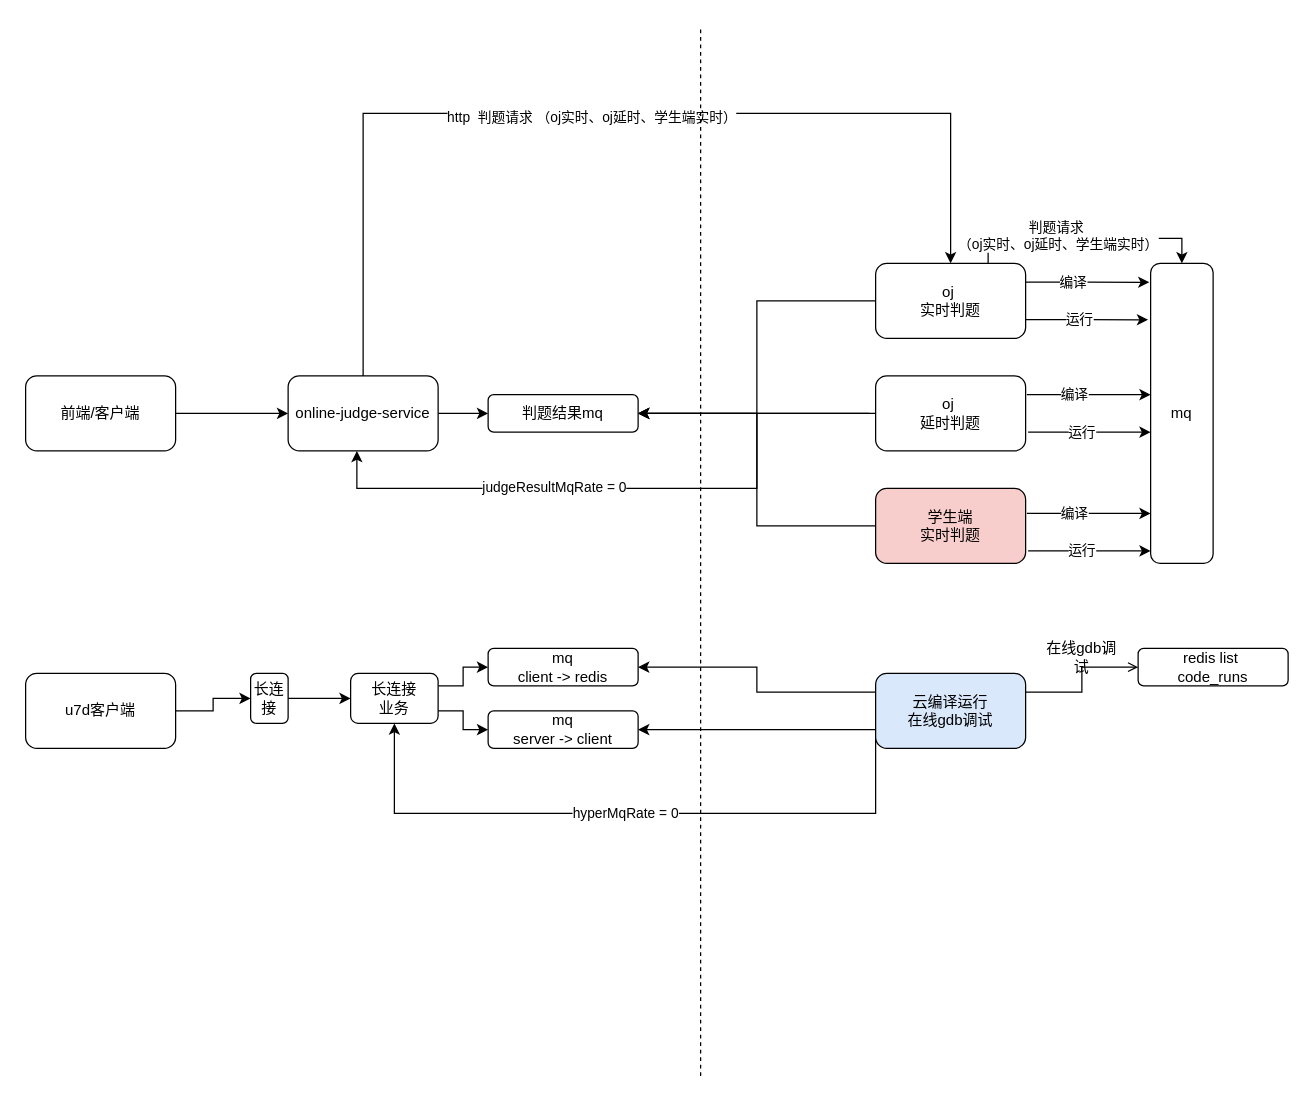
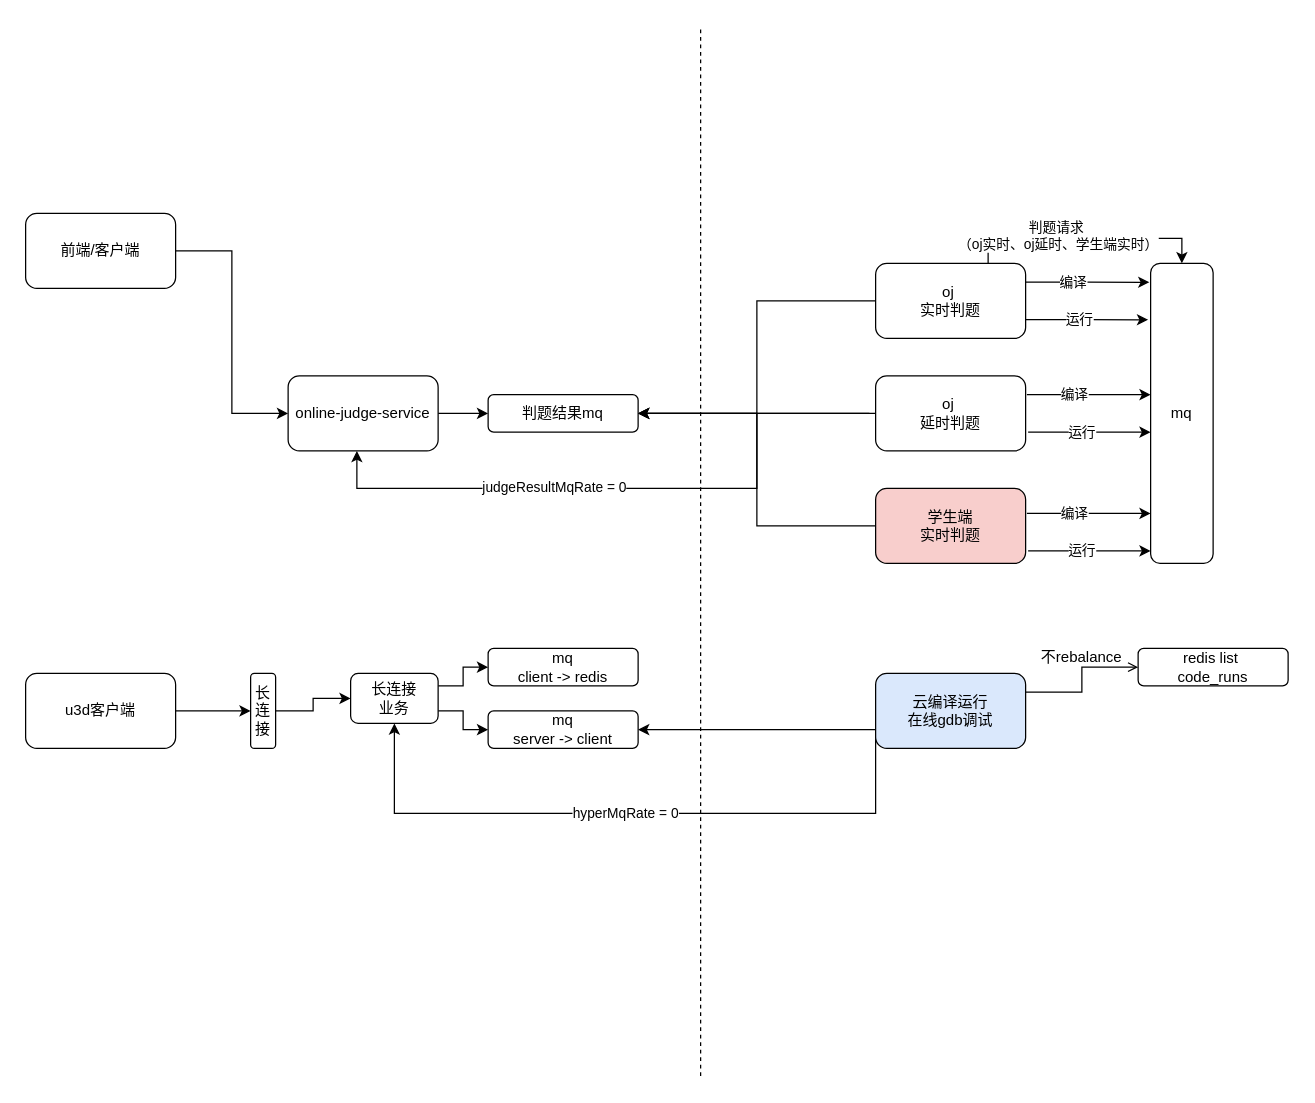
  <mxCell id="0" />
  <mxCell id="1" parent="0" />
- <mxCell id="2" style="edgeStyle=orthogonalEdgeStyle;rounded=0;orthogonalLoop=1;jettySize=auto;html=1;exitX=0.5;exitY=0;exitDx=0;exitDy=0;entryX=0.5;entryY=0;entryDx=0;entryDy=0;" edge="1" parent="1" source="5" target="15"><mxGeometry relative="1" as="geometry"><Array as="points"><mxPoint x="290" y="90" /><mxPoint x="760" y="90" /></Array></mxGeometry></mxCell>
- <mxCell id="3" value="http&amp;nbsp; 判题请求 （oj实时、oj延时、学生端实时）" style="edgeLabel;html=1;align=center;verticalAlign=middle;resizable=0;points=[];" vertex="1" connectable="0" parent="2"><mxGeometry x="-0.021" y="-2" relative="1" as="geometry"><mxPoint as="offset" /></mxGeometry></mxCell>
  <mxCell id="4" style="edgeStyle=orthogonalEdgeStyle;rounded=0;orthogonalLoop=1;jettySize=auto;html=1;exitX=1;exitY=0.5;exitDx=0;exitDy=0;entryX=0;entryY=0.5;entryDx=0;entryDy=0;" edge="1" parent="1" source="5" target="10"><mxGeometry relative="1" as="geometry" /></mxCell>
  <mxCell id="5" value="online-judge-service" style="rounded=1;whiteSpace=wrap;html=1;" vertex="1" parent="1"><mxGeometry x="230" y="300" width="120" height="60" as="geometry" /></mxCell>
  <mxCell id="6" style="edgeStyle=orthogonalEdgeStyle;rounded=0;orthogonalLoop=1;jettySize=auto;html=1;exitX=1;exitY=0.25;exitDx=0;exitDy=0;entryX=0;entryY=0.5;entryDx=0;entryDy=0;" edge="1" parent="1" source="8" target="16"><mxGeometry relative="1" as="geometry" /></mxCell>
  <mxCell id="7" style="edgeStyle=orthogonalEdgeStyle;rounded=0;orthogonalLoop=1;jettySize=auto;html=1;exitX=1;exitY=0.75;exitDx=0;exitDy=0;entryX=0;entryY=0.5;entryDx=0;entryDy=0;" edge="1" parent="1" source="8" target="11"><mxGeometry relative="1" as="geometry" /></mxCell>
  <mxCell id="8" value="长连接&lt;div&gt;业务&lt;/div&gt;" style="rounded=1;whiteSpace=wrap;html=1;" vertex="1" parent="1"><mxGeometry x="280" y="538" width="70" height="40" as="geometry" /></mxCell>
  <mxCell id="9" value="" style="endArrow=none;dashed=1;html=1;rounded=0;" edge="1" parent="1"><mxGeometry width="50" height="50" relative="1" as="geometry"><mxPoint x="560" y="860" as="sourcePoint" /><mxPoint x="560" as="targetPoint" y="20" /></mxGeometry></mxCell>
  <mxCell id="10" value="判题结果mq" style="rounded=1;whiteSpace=wrap;html=1;" vertex="1" parent="1"><mxGeometry x="390" y="315" width="120" height="30" as="geometry" /></mxCell>
  <mxCell id="11" value="&lt;div&gt;mq&lt;/div&gt;server -&amp;gt; client" style="rounded=1;whiteSpace=wrap;html=1;" vertex="1" parent="1"><mxGeometry x="390" y="568" width="120" height="30" as="geometry" /></mxCell>
  <mxCell id="12" style="edgeStyle=orthogonalEdgeStyle;rounded=0;orthogonalLoop=1;jettySize=auto;html=1;exitX=0;exitY=0.5;exitDx=0;exitDy=0;entryX=1;entryY=0.5;entryDx=0;entryDy=0;" edge="1" parent="1" source="15" target="10"><mxGeometry relative="1" as="geometry" /></mxCell>
  <mxCell id="13" style="edgeStyle=orthogonalEdgeStyle;rounded=0;orthogonalLoop=1;jettySize=auto;html=1;exitX=0.75;exitY=0;exitDx=0;exitDy=0;entryX=0.5;entryY=0;entryDx=0;entryDy=0;" edge="1" parent="1" source="15" target="23"><mxGeometry relative="1" as="geometry" /></mxCell>
  <mxCell id="14" value="判题请求&amp;nbsp;&lt;div&gt;（oj实时、oj延时、学生端实时）&lt;/div&gt;" style="edgeLabel;html=1;align=center;verticalAlign=middle;resizable=0;points=[];" vertex="1" connectable="0" parent="13"><mxGeometry x="-0.231" y="3" relative="1" as="geometry"><mxPoint as="offset" /></mxGeometry></mxCell>
  <mxCell id="15" value="oj&amp;nbsp;&lt;div&gt;实时判题&lt;/div&gt;" style="rounded=1;whiteSpace=wrap;html=1;" vertex="1" parent="1"><mxGeometry x="700" y="210" width="120" height="60" as="geometry" /></mxCell>
  <mxCell id="16" value="&lt;div&gt;mq&lt;/div&gt;&lt;div&gt;&lt;span style=&quot;background-color: transparent; color: light-dark(rgb(0, 0, 0), rgb(255, 255, 255));&quot;&gt;client -&amp;gt; redis&lt;/span&gt;&lt;/div&gt;" style="rounded=1;whiteSpace=wrap;html=1;" vertex="1" parent="1"><mxGeometry x="390" y="518" width="120" height="30" as="geometry" /></mxCell>
  <mxCell id="17" style="edgeStyle=orthogonalEdgeStyle;rounded=0;orthogonalLoop=1;jettySize=auto;html=1;exitX=0;exitY=0.5;exitDx=0;exitDy=0;" edge="1" parent="1" source="20"><mxGeometry relative="1" as="geometry"><mxPoint x="510" y="330" as="targetPoint" /></mxGeometry></mxCell>
  <mxCell id="18" style="edgeStyle=orthogonalEdgeStyle;rounded=0;orthogonalLoop=1;jettySize=auto;html=1;exitX=0;exitY=0.5;exitDx=0;exitDy=0;entryX=0.5;entryY=1;entryDx=0;entryDy=0;" edge="1" parent="1"><mxGeometry relative="1" as="geometry"><mxPoint x="695" y="330" as="sourcePoint" /><mxPoint x="285" y="360" as="targetPoint" /><Array as="points"><mxPoint x="605" y="330" /><mxPoint x="605" y="390" /><mxPoint x="285" y="390" /></Array></mxGeometry></mxCell>
  <mxCell id="19" value="judgeResultMqRate = 0" style="edgeLabel;html=1;align=center;verticalAlign=middle;resizable=0;points=[];" vertex="1" connectable="0" parent="18"><mxGeometry x="0.251" y="-2" relative="1" as="geometry"><mxPoint as="offset" /></mxGeometry></mxCell>
  <mxCell id="20" value="oj&amp;nbsp;&lt;div&gt;延时判题&lt;/div&gt;" style="rounded=1;whiteSpace=wrap;html=1;" vertex="1" parent="1"><mxGeometry x="700" y="300" width="120" height="60" as="geometry" /></mxCell>
  <mxCell id="21" style="edgeStyle=orthogonalEdgeStyle;rounded=0;orthogonalLoop=1;jettySize=auto;html=1;exitX=0;exitY=0.5;exitDx=0;exitDy=0;entryX=1;entryY=0.5;entryDx=0;entryDy=0;" edge="1" parent="1" source="22" target="10"><mxGeometry relative="1" as="geometry" /></mxCell>
  <mxCell id="22" value="&lt;span style=&quot;background-color: transparent; color: light-dark(rgb(0, 0, 0), rgb(255, 255, 255));&quot;&gt;学生端&lt;/span&gt;&lt;div&gt;实时判题&lt;/div&gt;" style="rounded=1;whiteSpace=wrap;html=1;fillColor=#f8cecc;" vertex="1" parent="1"><mxGeometry x="700" y="390" width="120" height="60" as="geometry" /></mxCell>
  <mxCell id="23" value="mq" style="rounded=1;whiteSpace=wrap;html=1;" vertex="1" parent="1"><mxGeometry x="920" y="210" width="50" height="240" as="geometry" /></mxCell>
  <mxCell id="24" style="edgeStyle=orthogonalEdgeStyle;rounded=0;orthogonalLoop=1;jettySize=auto;html=1;exitX=1;exitY=0.25;exitDx=0;exitDy=0;entryX=-0.02;entryY=0.063;entryDx=0;entryDy=0;entryPerimeter=0;" edge="1" parent="1" source="15" target="23"><mxGeometry relative="1" as="geometry" /></mxCell>
  <mxCell id="25" value="编译" style="edgeLabel;html=1;align=center;verticalAlign=middle;resizable=0;points=[];" vertex="1" connectable="0" parent="24"><mxGeometry x="-0.253" y="1" relative="1" as="geometry"><mxPoint as="offset" /></mxGeometry></mxCell>
  <mxCell id="26" style="edgeStyle=orthogonalEdgeStyle;rounded=0;orthogonalLoop=1;jettySize=auto;html=1;exitX=1;exitY=0.75;exitDx=0;exitDy=0;entryX=-0.04;entryY=0.188;entryDx=0;entryDy=0;entryPerimeter=0;" edge="1" parent="1" source="15" target="23"><mxGeometry relative="1" as="geometry" /></mxCell>
  <mxCell id="27" value="运行" style="edgeLabel;html=1;align=center;verticalAlign=middle;resizable=0;points=[];" vertex="1" connectable="0" parent="26"><mxGeometry x="-0.164" y="1" relative="1" as="geometry"><mxPoint x="1" as="offset" /></mxGeometry></mxCell>
  <mxCell id="28" style="edgeStyle=orthogonalEdgeStyle;rounded=0;orthogonalLoop=1;jettySize=auto;html=1;exitX=1;exitY=0.25;exitDx=0;exitDy=0;entryX=-0.02;entryY=0.063;entryDx=0;entryDy=0;entryPerimeter=0;" edge="1" parent="1"><mxGeometry relative="1" as="geometry"><mxPoint x="821" y="315" as="sourcePoint" /><mxPoint x="920" y="315" as="targetPoint" /></mxGeometry></mxCell>
  <mxCell id="29" value="编译" style="edgeLabel;html=1;align=center;verticalAlign=middle;resizable=0;points=[];" vertex="1" connectable="0" parent="28"><mxGeometry x="-0.253" y="1" relative="1" as="geometry"><mxPoint as="offset" /></mxGeometry></mxCell>
  <mxCell id="30" style="edgeStyle=orthogonalEdgeStyle;rounded=0;orthogonalLoop=1;jettySize=auto;html=1;exitX=1;exitY=0.25;exitDx=0;exitDy=0;entryX=-0.02;entryY=0.063;entryDx=0;entryDy=0;entryPerimeter=0;" edge="1" parent="1"><mxGeometry relative="1" as="geometry"><mxPoint x="821" y="410" as="sourcePoint" /><mxPoint x="920" y="410" as="targetPoint" /></mxGeometry></mxCell>
  <mxCell id="31" value="编译" style="edgeLabel;html=1;align=center;verticalAlign=middle;resizable=0;points=[];" vertex="1" connectable="0" parent="30"><mxGeometry x="-0.253" y="1" relative="1" as="geometry"><mxPoint as="offset" /></mxGeometry></mxCell>
  <mxCell id="32" style="edgeStyle=orthogonalEdgeStyle;rounded=0;orthogonalLoop=1;jettySize=auto;html=1;exitX=1;exitY=0.75;exitDx=0;exitDy=0;entryX=-0.04;entryY=0.188;entryDx=0;entryDy=0;entryPerimeter=0;" edge="1" parent="1"><mxGeometry relative="1" as="geometry"><mxPoint x="822" y="345" as="sourcePoint" /><mxPoint x="920" y="345" as="targetPoint" /></mxGeometry></mxCell>
  <mxCell id="33" value="运行" style="edgeLabel;html=1;align=center;verticalAlign=middle;resizable=0;points=[];" vertex="1" connectable="0" parent="32"><mxGeometry x="-0.164" y="1" relative="1" as="geometry"><mxPoint x="1" as="offset" /></mxGeometry></mxCell>
  <mxCell id="34" style="edgeStyle=orthogonalEdgeStyle;rounded=0;orthogonalLoop=1;jettySize=auto;html=1;exitX=1;exitY=0.75;exitDx=0;exitDy=0;entryX=-0.04;entryY=0.188;entryDx=0;entryDy=0;entryPerimeter=0;" edge="1" parent="1"><mxGeometry relative="1" as="geometry"><mxPoint x="822" y="440" as="sourcePoint" /><mxPoint x="920" y="440" as="targetPoint" /></mxGeometry></mxCell>
  <mxCell id="35" value="运行" style="edgeLabel;html=1;align=center;verticalAlign=middle;resizable=0;points=[];" vertex="1" connectable="0" parent="34"><mxGeometry x="-0.164" y="1" relative="1" as="geometry"><mxPoint x="1" as="offset" /></mxGeometry></mxCell>
  <mxCell id="36" style="edgeStyle=orthogonalEdgeStyle;rounded=0;orthogonalLoop=1;jettySize=auto;html=1;exitX=1;exitY=0.5;exitDx=0;exitDy=0;entryX=0;entryY=0.5;entryDx=0;entryDy=0;" edge="1" parent="1" source="37" target="5"><mxGeometry relative="1" as="geometry" /></mxCell>
- <mxCell id="37" value="前端/客户端" style="rounded=1;whiteSpace=wrap;html=1;" vertex="1" parent="1"><mxGeometry x="20" y="300" width="120" height="60" as="geometry" /></mxCell>
+ <mxCell id="37" value="前端/客户端" style="rounded=1;whiteSpace=wrap;html=1;" vertex="1" parent="1"><mxGeometry x="20" y="170" width="120" height="60" as="geometry" /></mxCell>
  <mxCell id="38" style="edgeStyle=orthogonalEdgeStyle;rounded=0;orthogonalLoop=1;jettySize=auto;html=1;exitX=1;exitY=0.25;exitDx=0;exitDy=0;entryX=0;entryY=0.5;entryDx=0;entryDy=0;endArrow=open;" edge="1" parent="1" source="43" target="44"><mxGeometry relative="1" as="geometry" /></mxCell>
- <mxCell id="39" style="edgeStyle=orthogonalEdgeStyle;rounded=0;orthogonalLoop=1;jettySize=auto;html=1;exitX=0;exitY=0.25;exitDx=0;exitDy=0;entryX=1;entryY=0.5;entryDx=0;entryDy=0;" edge="1" parent="1" source="43" target="16"><mxGeometry relative="1" as="geometry" /></mxCell>
  <mxCell id="40" style="edgeStyle=orthogonalEdgeStyle;rounded=0;orthogonalLoop=1;jettySize=auto;html=1;exitX=0;exitY=0.75;exitDx=0;exitDy=0;entryX=1;entryY=0.5;entryDx=0;entryDy=0;" edge="1" parent="1" source="43" target="11"><mxGeometry relative="1" as="geometry" /></mxCell>
  <mxCell id="41" style="edgeStyle=orthogonalEdgeStyle;rounded=0;orthogonalLoop=1;jettySize=auto;html=1;exitX=0;exitY=0.75;exitDx=0;exitDy=0;entryX=0.5;entryY=1;entryDx=0;entryDy=0;" edge="1" parent="1" source="43" target="8"><mxGeometry relative="1" as="geometry"><Array as="points"><mxPoint x="700" y="650" /><mxPoint x="315" y="650" /></Array></mxGeometry></mxCell>
  <mxCell id="42" value="hyperMqRate&lt;span style=&quot;background-color: light-dark(#ffffff, var(--ge-dark-color, #121212)); color: light-dark(rgb(0, 0, 0), rgb(255, 255, 255));&quot;&gt;&amp;nbsp;= 0&lt;/span&gt;" style="edgeLabel;html=1;align=center;verticalAlign=middle;resizable=0;points=[];" vertex="1" connectable="0" parent="41"><mxGeometry x="0.023" y="-1" relative="1" as="geometry"><mxPoint as="offset" /></mxGeometry></mxCell>
  <mxCell id="43" value="云编译运行&lt;br&gt;&lt;div&gt;在线gdb调试&lt;/div&gt;" style="rounded=1;whiteSpace=wrap;html=1;fillColor=#dae8fc;" vertex="1" parent="1"><mxGeometry x="700" y="538" width="120" height="60" as="geometry" /></mxCell>
  <mxCell id="44" value="redis&amp;nbsp;&lt;span style=&quot;background-color: transparent; color: light-dark(rgb(0, 0, 0), rgb(255, 255, 255));&quot;&gt;list&amp;nbsp;&lt;/span&gt;&lt;div&gt;&lt;span style=&quot;background-color: transparent; color: light-dark(rgb(0, 0, 0), rgb(255, 255, 255));&quot;&gt;code_runs&lt;/span&gt;&lt;/div&gt;" style="rounded=1;whiteSpace=wrap;html=1;" vertex="1" parent="1"><mxGeometry x="910" y="518" width="120" height="30" as="geometry" /></mxCell>
- <mxCell id="45" value="在线gdb调试" style="text;html=1;align=center;verticalAlign=middle;whiteSpace=wrap;rounded=0;" vertex="1" parent="1"><mxGeometry x="830" y="510" width="70" height="30" as="geometry" /></mxCell>
+ <mxCell id="45" value="不rebalance" style="text;html=1;align=center;verticalAlign=middle;whiteSpace=wrap;rounded=0;" vertex="1" parent="1"><mxGeometry x="830" y="510" width="70" height="30" as="geometry" /></mxCell>
  <mxCell id="46" style="edgeStyle=orthogonalEdgeStyle;rounded=0;orthogonalLoop=1;jettySize=auto;html=1;exitX=1;exitY=0.5;exitDx=0;exitDy=0;entryX=0;entryY=0.5;entryDx=0;entryDy=0;" edge="1" parent="1" source="47" target="49"><mxGeometry relative="1" as="geometry" /></mxCell>
- <mxCell id="47" value="u7d客户端" style="rounded=1;whiteSpace=wrap;html=1;" vertex="1" parent="1"><mxGeometry x="20" y="538" width="120" height="60" as="geometry" /></mxCell>
+ <mxCell id="47" value="u3d客户端" style="rounded=1;whiteSpace=wrap;html=1;" vertex="1" parent="1"><mxGeometry x="20" y="538" width="120" height="60" as="geometry" /></mxCell>
  <mxCell id="48" style="edgeStyle=orthogonalEdgeStyle;rounded=0;orthogonalLoop=1;jettySize=auto;html=1;exitX=1;exitY=0.5;exitDx=0;exitDy=0;entryX=0;entryY=0.5;entryDx=0;entryDy=0;" edge="1" parent="1" source="49" target="8"><mxGeometry relative="1" as="geometry" /></mxCell>
- <mxCell id="49" value="长连接" style="rounded=1;whiteSpace=wrap;html=1;" vertex="1" parent="1"><mxGeometry x="200" y="538" width="30" height="40" as="geometry" /></mxCell>
+ <mxCell id="49" value="长连接" style="rounded=1;whiteSpace=wrap;html=1;" vertex="1" parent="1"><mxGeometry x="200" y="538" width="20" height="60" as="geometry" /></mxCell>
